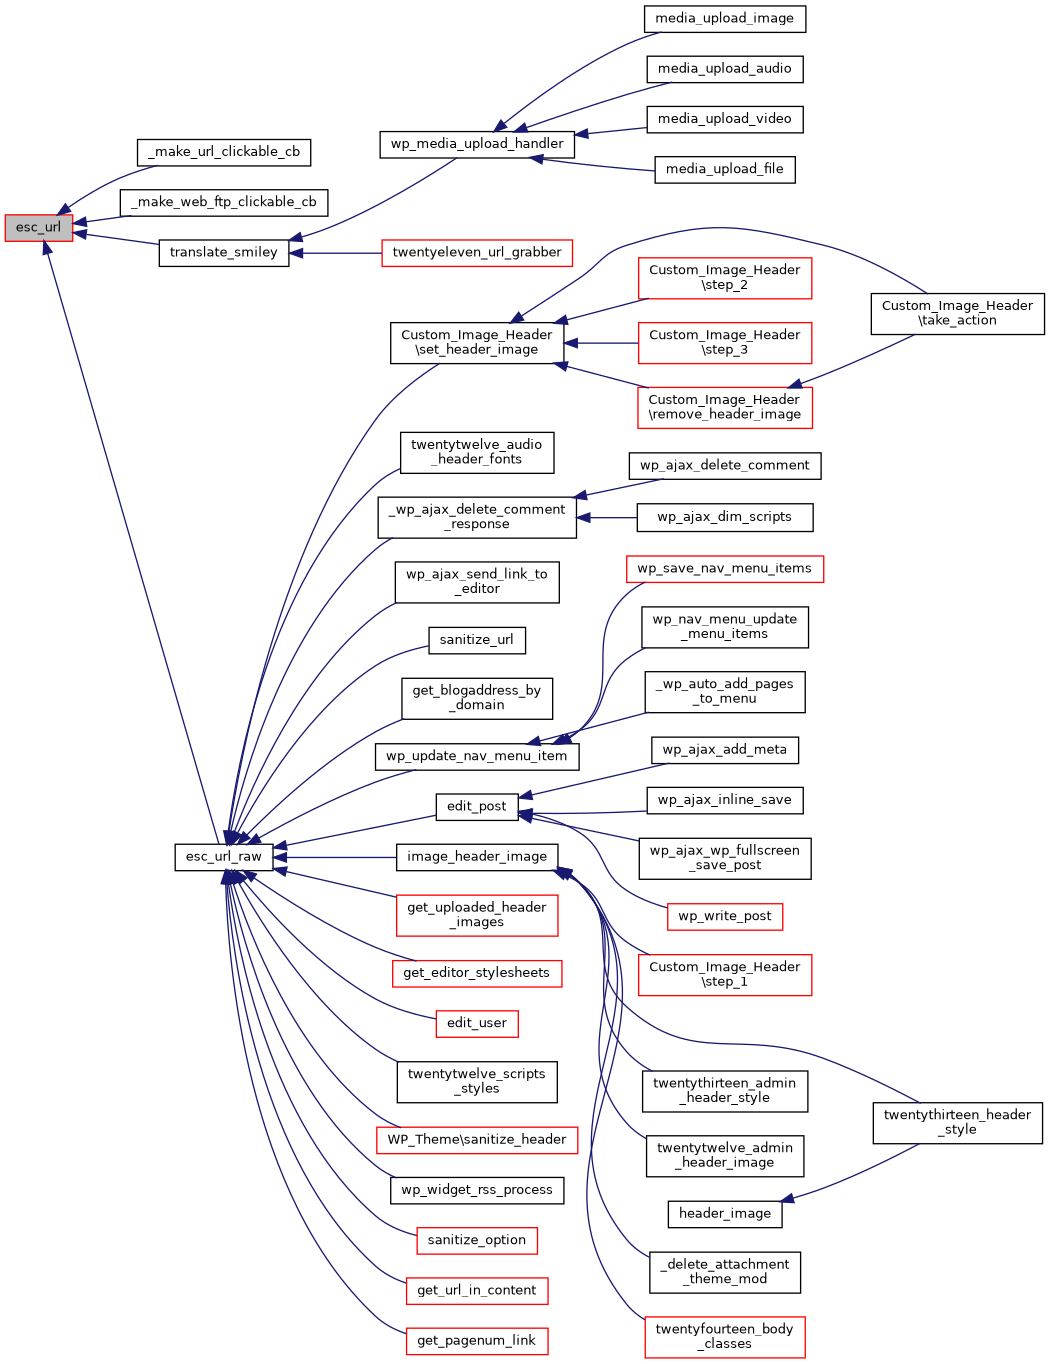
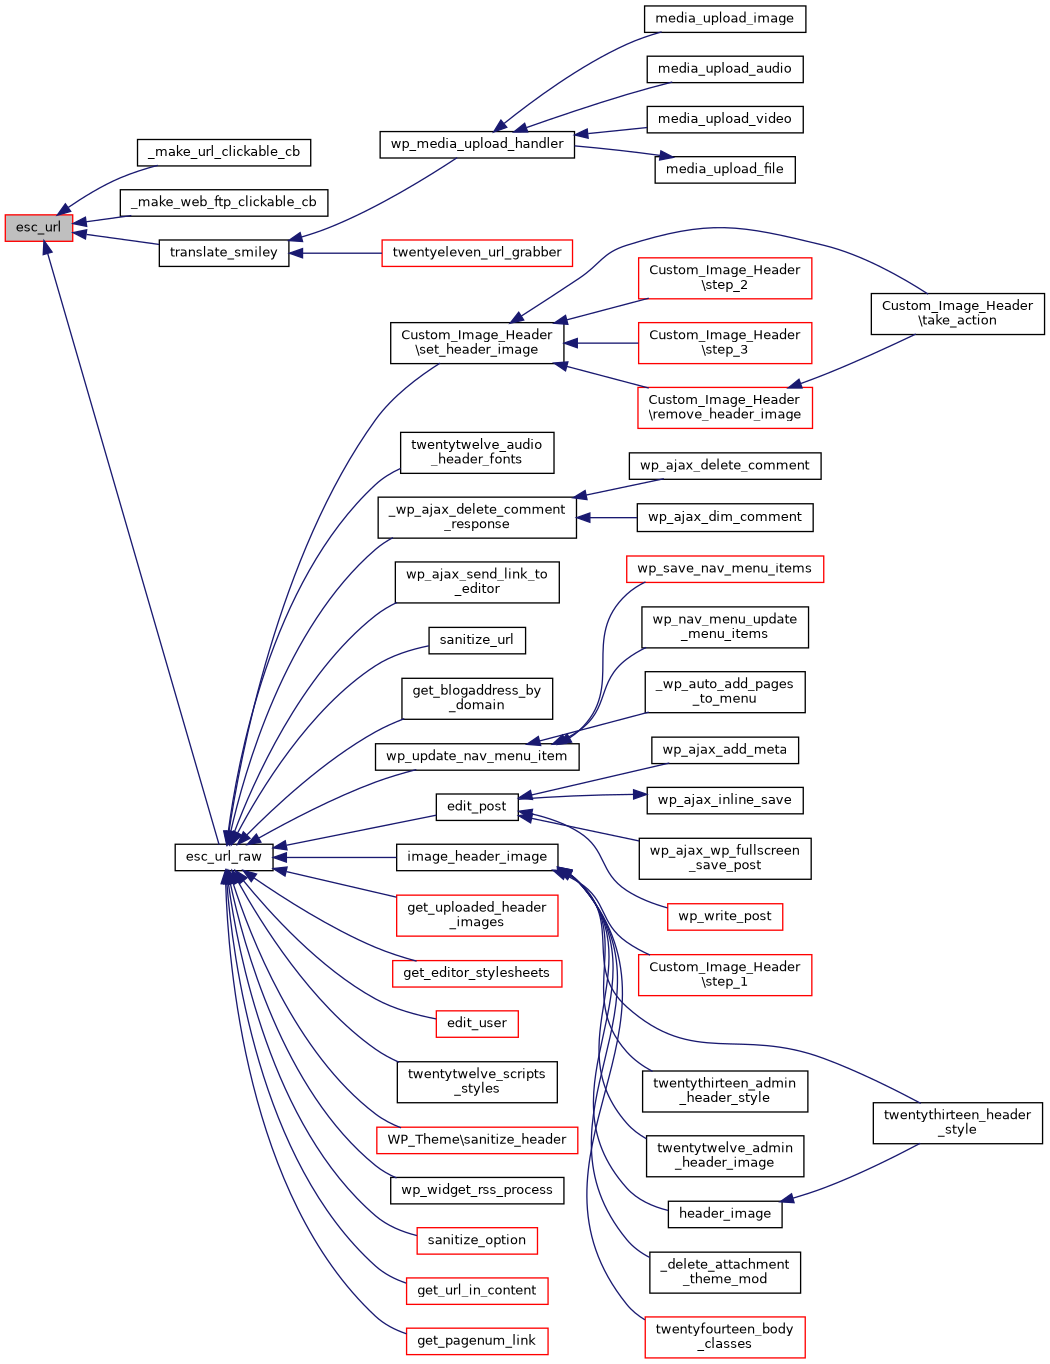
  digraph {
    rankdir=LR
    node [color=black fillcolor=white fontname=Helvetica fontsize=10 shape=record style=filled]
    edge [color=midnightblue dir=back fontname=Helvetica fontsize=10 labelfontname=Helvetica labelfontsize=10 style=solid]
    n1 [color=red fillcolor=grey75 fontcolor=black height=0.2 label=esc_url width=0.4]
    n2 [height=0.2 label=_make_url_clickable_cb width=0.4]
    n3 [height=0.2 label=_make_web_ftp_clickable_cb width=0.4]
    n4 [height=0.2 label=translate_smiley width=0.4]
    n5 [height=0.2 label=esc_url_raw width=0.4]
    n6 [height=0.2 label=wp_media_upload_handler width=0.4]
    n7 [color=red height=0.2 label=twentyeleven_url_grabber width=0.4]
    n8 [height=0.2 label="Custom_Image_Header\l\\set_header_image" width=0.4]
    n9 [height=0.2 label="twentytwelve_audio\l_header_fonts" width=0.4]
    n10 [height=0.2 label="_wp_ajax_delete_comment\l_response" width=0.4]
    n11 [height=0.2 label="wp_ajax_send_link_to\l_editor" width=0.4]
    n12 [height=0.2 label=sanitize_url width=0.4]
    n13 [height=0.2 label="get_blogaddress_by\l_domain" width=0.4]
    n14 [height=0.2 label=wp_update_nav_menu_item width=0.4]
    n15 [height=0.2 label=edit_post width=0.4]
    n16 [height=0.2 label=image_header_image width=0.4]
    n17 [color=red height=0.2 label="get_uploaded_header\l_images" width=0.4]
    n18 [color=red height=0.2 label=get_editor_stylesheets width=0.4]
    n19 [color=red height=0.2 label=edit_user width=0.4]
    n20 [height=0.2 label="twentytwelve_scripts\l_styles" width=0.4]
    n21 [color=red height=0.2 label="WP_Theme\\sanitize_header" width=0.4]
    n22 [height=0.2 label=wp_widget_rss_process width=0.4]
    n23 [color=red height=0.2 label=sanitize_option width=0.4]
    n24 [color=red height=0.2 label=get_url_in_content width=0.4]
    n25 [color=red height=0.2 label=get_pagenum_link width=0.4]
    n26 [height=0.2 label="Custom_Image_Header\l\\take_action" width=0.4]
    n27 [color=red height=0.2 label="Custom_Image_Header\l\\step_2" width=0.4]
    n28 [color=red height=0.2 label="Custom_Image_Header\l\\step_3" width=0.4]
    n29 [color=red height=0.2 label="Custom_Image_Header\l\\remove_header_image" width=0.4]
    n30 [height=0.2 label=wp_ajax_delete_comment width=0.4]
-   n31 [height=0.2 label=wp_ajax_dim_scripts width=0.4]
+   n31 [height=0.2 label=wp_ajax_dim_comment width=0.4]
    n32 [height=0.2 label=media_upload_image width=0.4]
    n33 [height=0.2 label=media_upload_audio width=0.4]
    n34 [height=0.2 label=media_upload_video width=0.4]
    n35 [height=0.2 label=media_upload_file width=0.4]
    n36 [color=red height=0.2 label=wp_save_nav_menu_items width=0.4]
    n37 [height=0.2 label="wp_nav_menu_update\l_menu_items" width=0.4]
    n38 [height=0.2 label="_wp_auto_add_pages\l_to_menu" width=0.4]
    n39 [height=0.2 label=wp_ajax_add_meta width=0.4]
    n40 [height=0.2 label=wp_ajax_inline_save width=0.4]
    n41 [height=0.2 label="wp_ajax_wp_fullscreen\l_save_post" width=0.4]
    n42 [color=red height=0.2 label=wp_write_post width=0.4]
    n43 [color=red height=0.2 label="Custom_Image_Header\l\\step_1" width=0.4]
    n44 [height=0.2 label="twentythirteen_header\l_style" width=0.4]
    n45 [height=0.2 label="twentythirteen_admin\l_header_style" width=0.4]
    n46 [height=0.2 label="twentytwelve_admin\l_header_image" width=0.4]
    n47 [height=0.2 label=header_image width=0.4]
    n48 [height=0.2 label="_delete_attachment\l_theme_mod" width=0.4]
    n49 [color=red height=0.2 label="twentyfourteen_body\l_classes" width=0.4]
    n1 -> n2
    n1 -> n3
    n1 -> n4
    n1 -> n5
    n4 -> n6
    n4 -> n7
    n5 -> n8
    n5 -> n9
    n5 -> n10
    n5 -> n11
    n5 -> n12
    n5 -> n13
    n5 -> n14
    n5 -> n15
    n5 -> n16
    n5 -> n17
    n5 -> n18
    n5 -> n19
    n5 -> n20
    n5 -> n21
    n5 -> n22
    n5 -> n23
    n5 -> n24
    n5 -> n25
    n6 -> n32
    n6 -> n33
    n6 -> n34
-   n6 -> n35
+   n35 -> n6
    n8 -> n26
    n8 -> n27
    n8 -> n28
    n8 -> n29
    n10 -> n30
    n10 -> n31
    n14 -> n36
    n14 -> n37
    n14 -> n38
    n15 -> n39
-   n15 -> n40
+   n40 -> n15
    n15 -> n41
    n15 -> n42
    n16 -> n43
    n16 -> n44
    n16 -> n45
    n16 -> n46
+   n16 -> n47
    n16 -> n48
    n16 -> n49
    n29 -> n26
    n47 -> n44
  }
